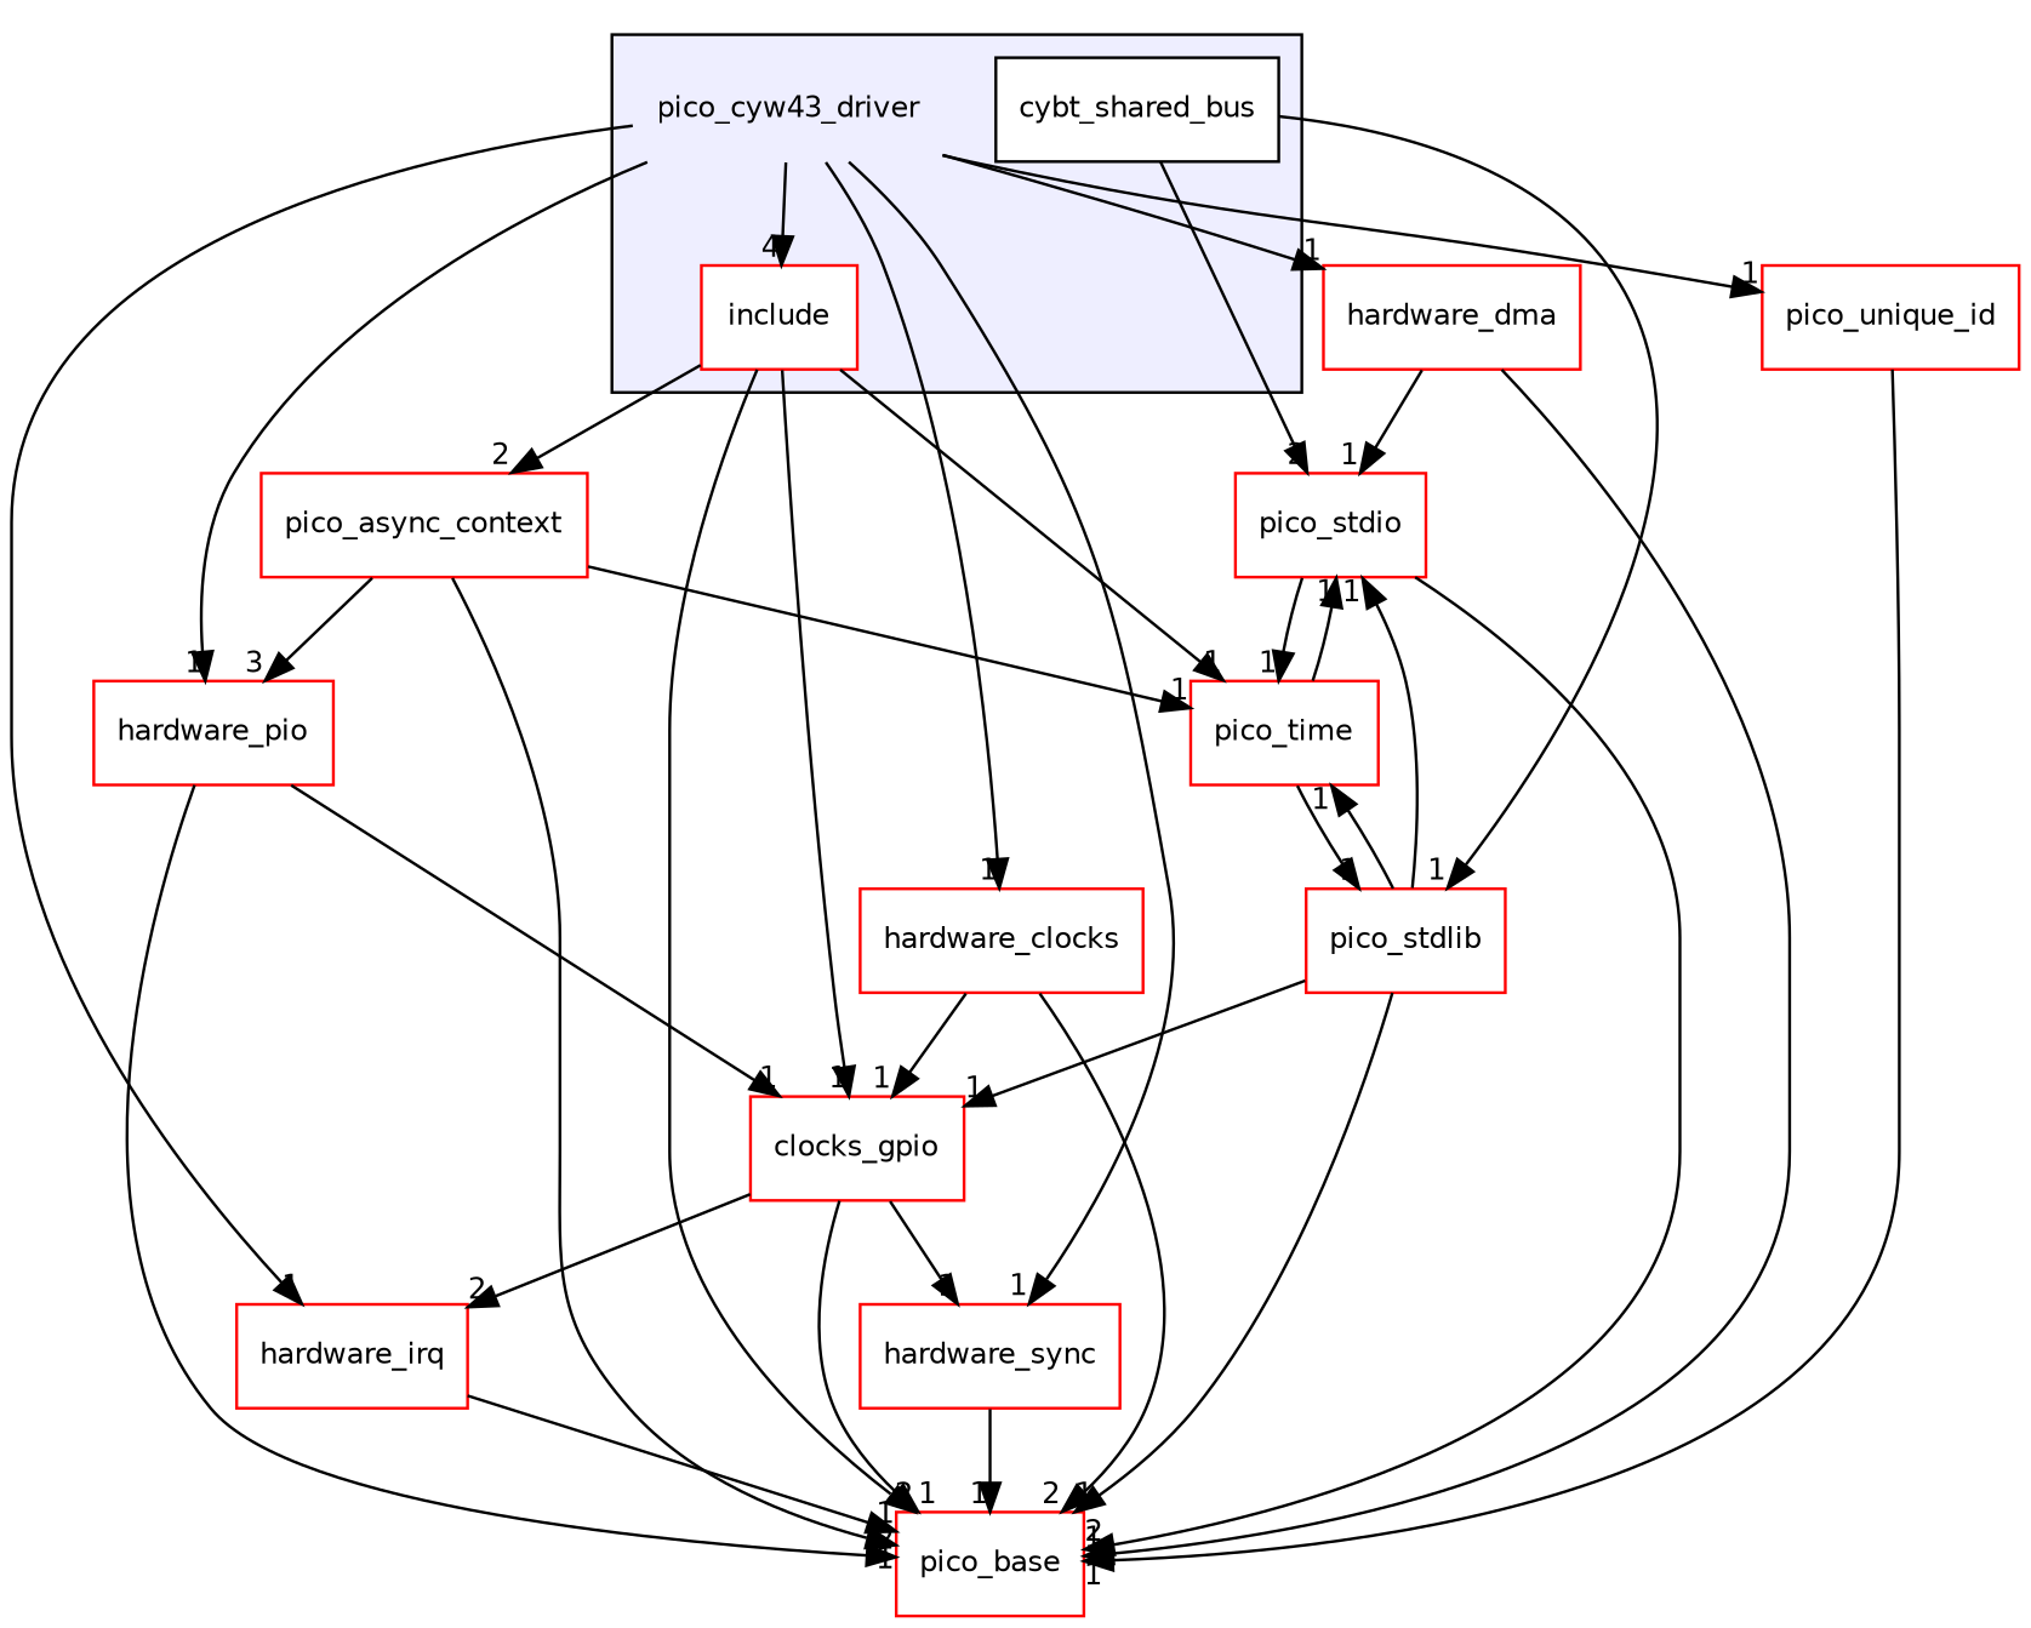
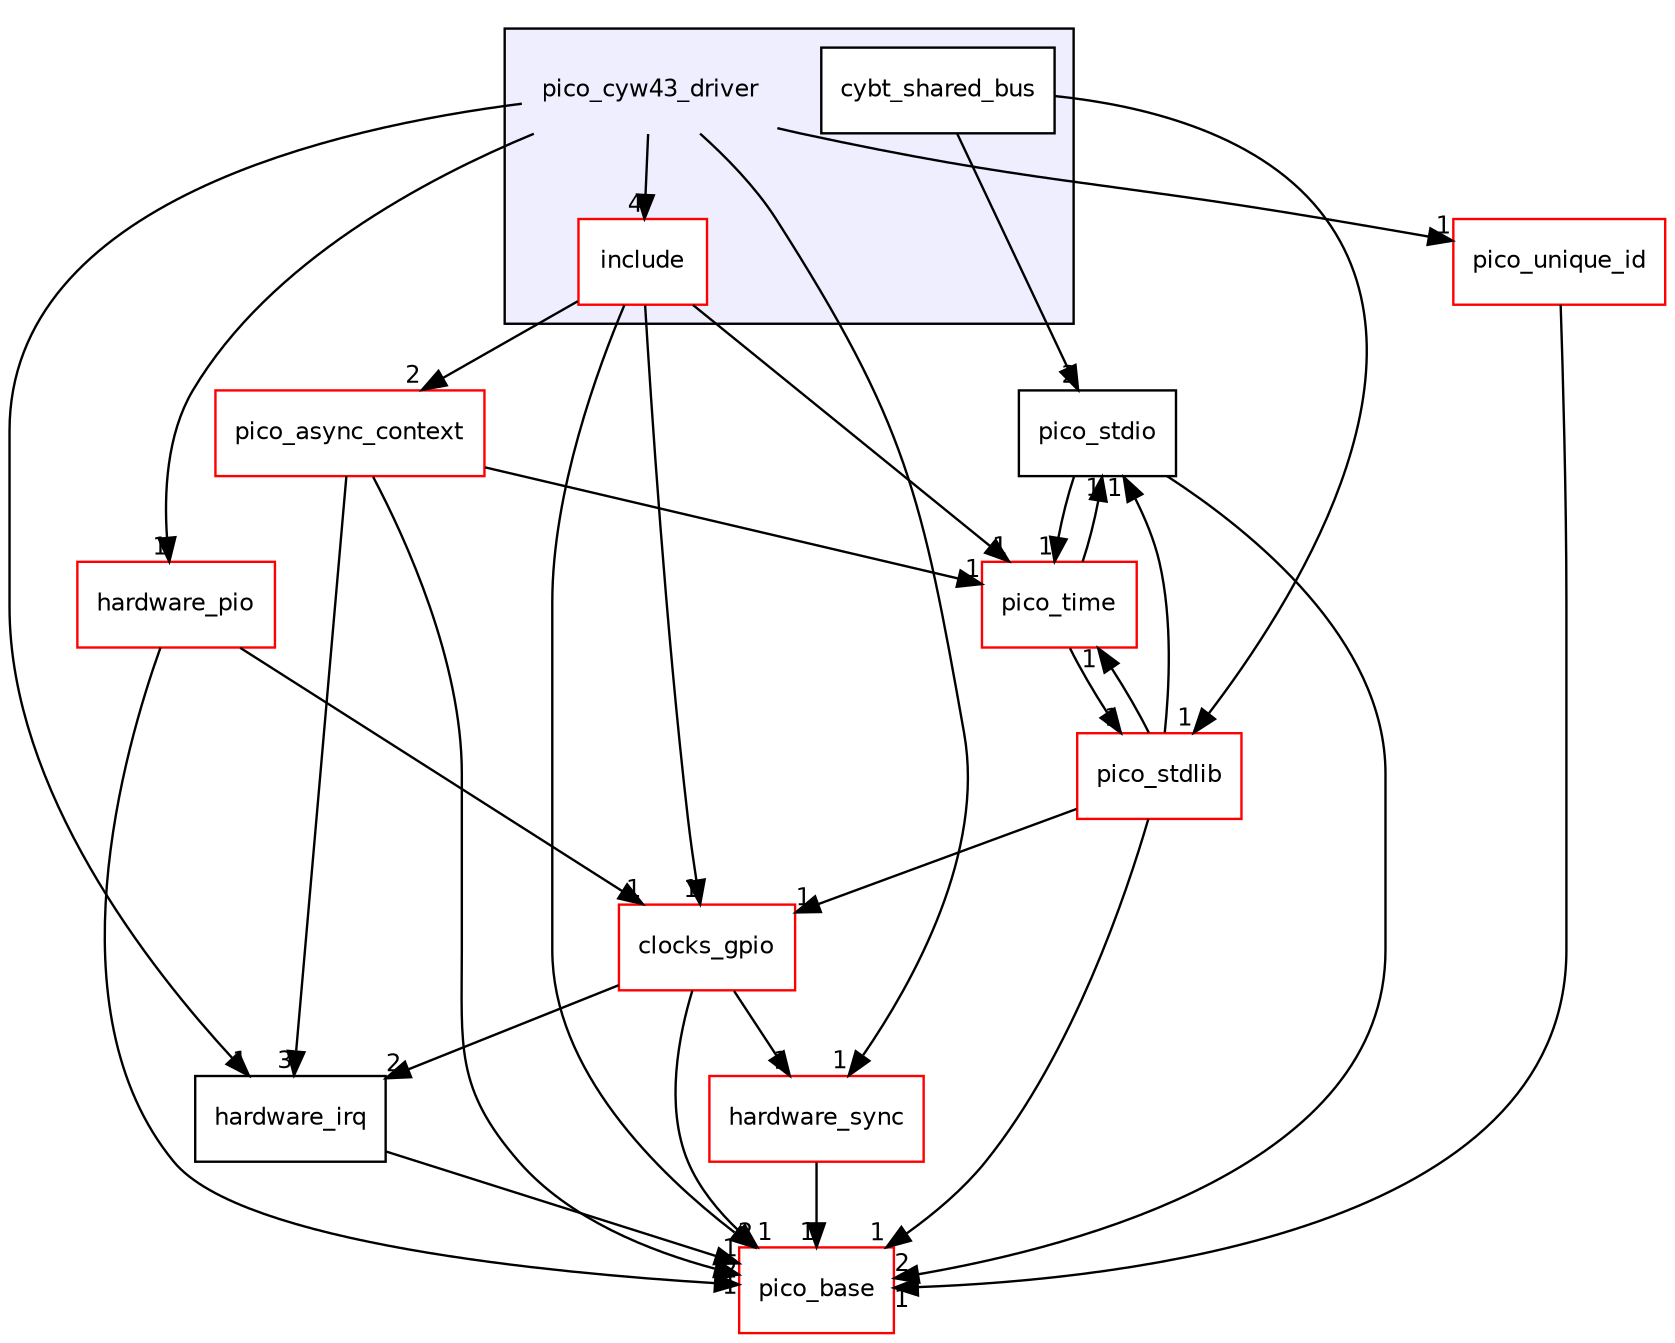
  digraph {
    compound=true
    node [fontname=Helvetica fontsize=10 shape=box color=red fillcolor=white style=filled]
    edge [headlabel=1 labeldistance=1.5 labelfontname=Helvetica labelfontsize=10]
    n1 [label=pico_cyw43_driver shape=plaintext color="" fillcolor="" style=""]
    n2 [color=black label=cybt_shared_bus]
    n3 [label=include]
    n4 [label=hardware_pio]
-   n5 [label=hardware_irq]
-   n6 [label=hardware_clocks]
+   n5 [color=black label=hardware_irq]
    n7 [label=pico_unique_id]
    n8 [label=hardware_sync]
-   n9 [label=hardware_dma]
-   n10 [label=pico_stdio]
+   n10 [color=black label=pico_stdio]
    n11 [label=pico_stdlib]
    n12 [label=pico_async_context]
    n13 [label=clocks_gpio]
    n14 [label=pico_base]
    n15 [label=pico_time]
    subgraph cluster_1 {
      bgcolor="#eeeeff"
      pencolor=black
      n1
      n2
      n3
    }
    n1 -> n3 [headlabel=4]
    n1 -> n4
    n1 -> n5
-   n1 -> n6
    n1 -> n7
    n1 -> n8
-   n1 -> n9
    n2 -> n10 [headlabel=2]
    n2 -> n11
    n3 -> n12 [headlabel=2]
    n3 -> n13
    n3 -> n14 [headlabel=2]
    n3 -> n15
    n4 -> n13
    n4 -> n14 [headlabel=2]
    n5 -> n14
-   n6 -> n13
-   n6 -> n14 [headlabel=2]
    n7 -> n14
    n8 -> n14
-   n9 -> n10
-   n9 -> n14
    n10 -> n14 [headlabel=2]
    n10 -> n15
    n11 -> n10
    n11 -> n13
    n11 -> n14
    n11 -> n15
-   n12 -> n4 [headlabel=3]
+   n12 -> n5 [headlabel=3]
    n12 -> n14
    n12 -> n15
    n13 -> n5 [headlabel=2]
    n13 -> n8
    n13 -> n14
    n15 -> n10
    n15 -> n11
  }
